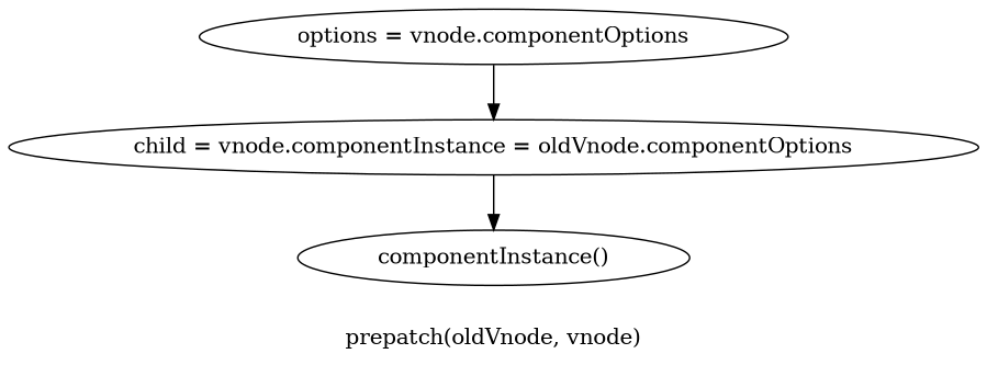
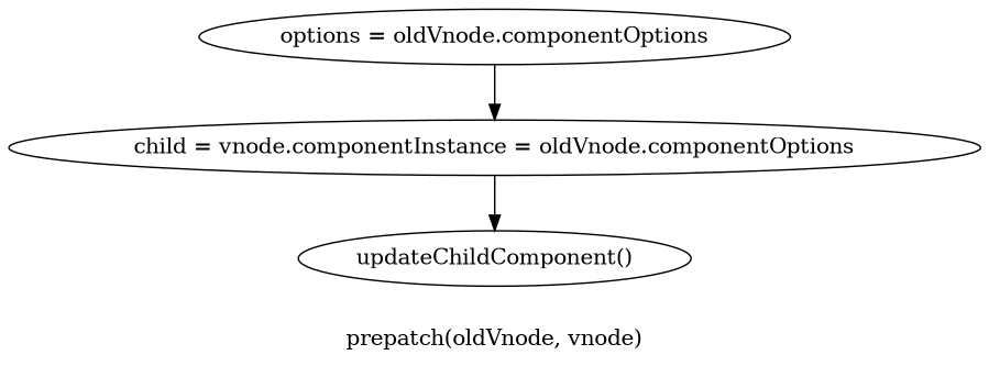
  digraph {
    label="prepatch(oldVnode, vnode)"
-   n1 [label="options = vnode.componentOptions"]
+   n1 [label="options = oldVnode.componentOptions"]
    n2 [label="child = vnode.componentInstance = oldVnode.componentOptions"]
-   n3 [label="componentInstance()"]
+   n3 [label="updateChildComponent()"]
    n1 -> n2
    n2 -> n3
  }
